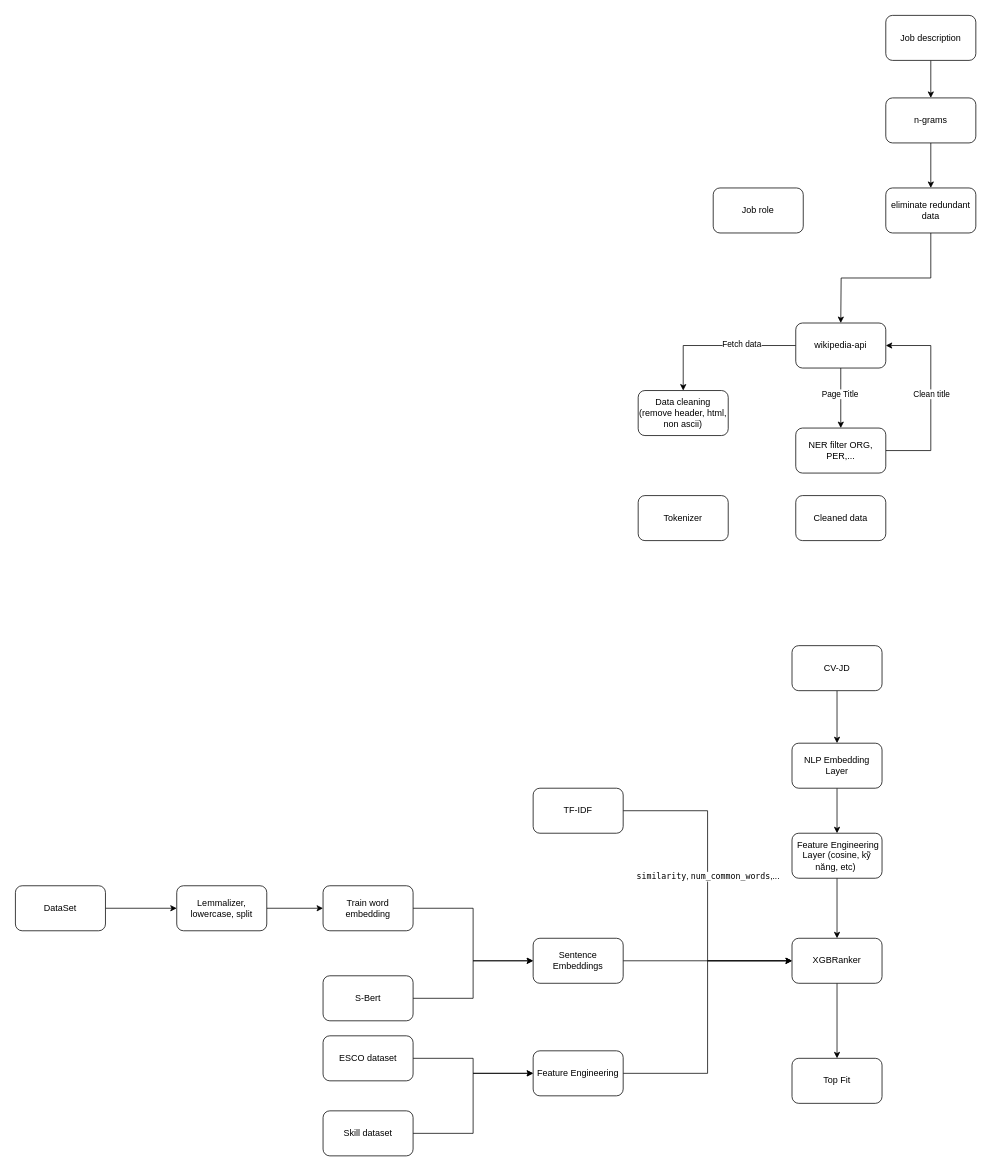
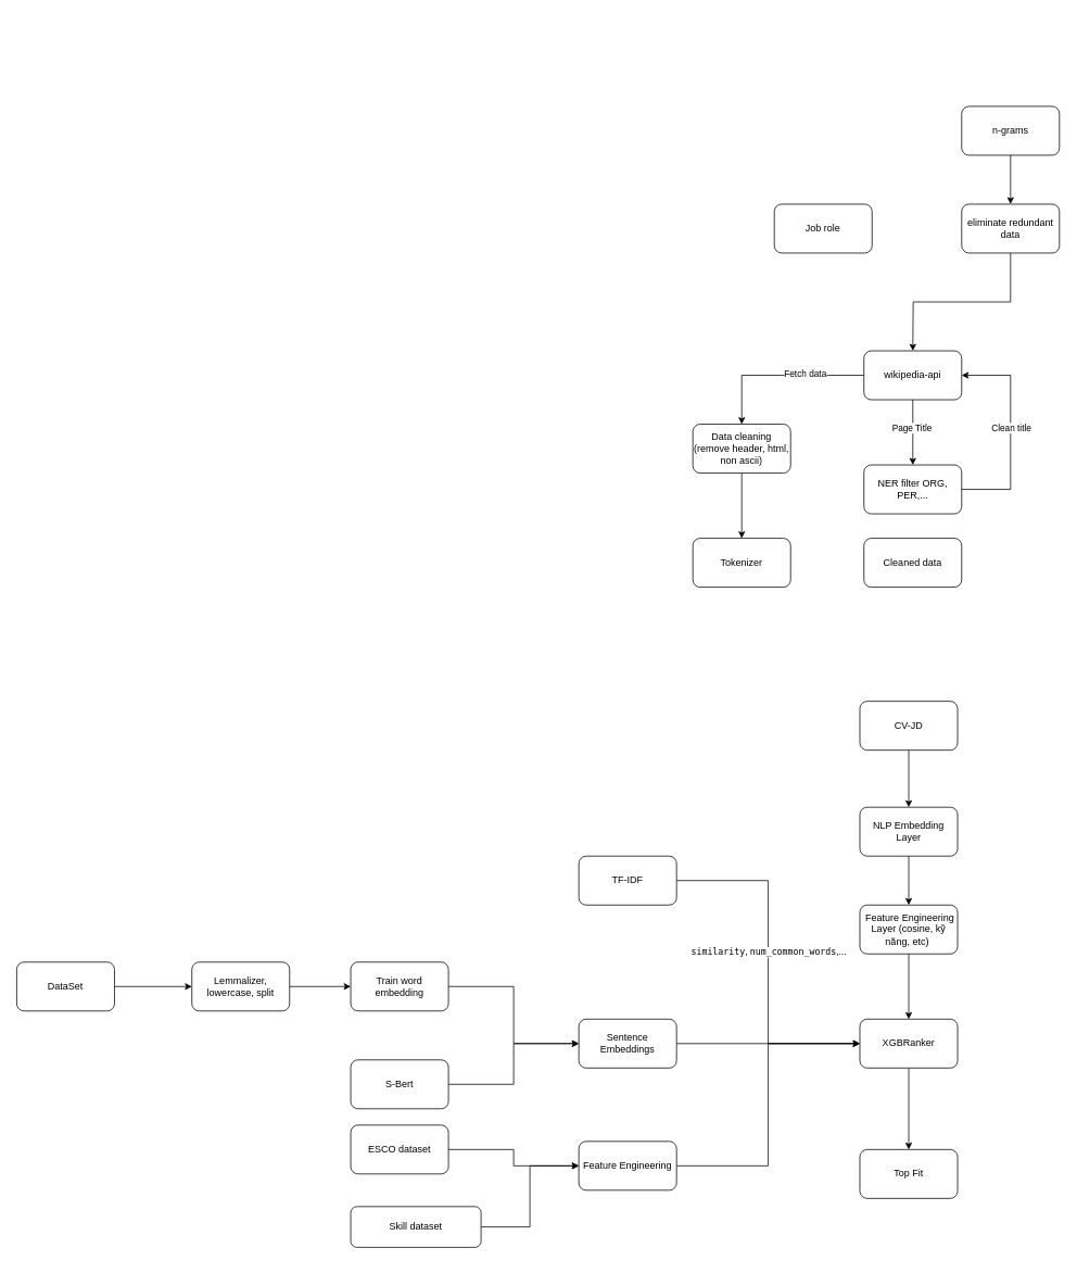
  <mxCell id="0" />
  <mxCell id="1" parent="0" />
  <mxCell id="2" style="edgeStyle=orthogonalEdgeStyle;rounded=0;orthogonalLoop=1;jettySize=auto;html=1;exitX=0.5;exitY=1;exitDx=0;exitDy=0;entryX=0.5;entryY=0;entryDx=0;entryDy=0;" parent="1" source="6" target="9" edge="1"><mxGeometry relative="1" as="geometry" /></mxCell>
  <mxCell id="3" value="Page Title" style="edgeLabel;html=1;align=center;verticalAlign=middle;resizable=0;points=[];" parent="2" vertex="1" connectable="0"><mxGeometry x="-0.143" y="-2" relative="1" as="geometry"><mxPoint as="offset" /></mxGeometry></mxCell>
  <mxCell id="4" style="edgeStyle=orthogonalEdgeStyle;rounded=0;orthogonalLoop=1;jettySize=auto;html=1;exitX=0;exitY=0.5;exitDx=0;exitDy=0;entryX=0.5;entryY=0;entryDx=0;entryDy=0;" parent="1" source="6" target="11" edge="1"><mxGeometry relative="1" as="geometry" /></mxCell>
  <mxCell id="5" value="Fetch data" style="edgeLabel;html=1;align=center;verticalAlign=middle;resizable=0;points=[];" parent="4" vertex="1" connectable="0"><mxGeometry x="-0.301" y="-2" relative="1" as="geometry"><mxPoint as="offset" /></mxGeometry></mxCell>
  <mxCell id="6" value="wikipedia-api" style="rounded=1;whiteSpace=wrap;html=1;" parent="1" vertex="1"><mxGeometry x="1060" y="430" width="120" height="60" as="geometry" /></mxCell>
  <mxCell id="7" style="edgeStyle=orthogonalEdgeStyle;rounded=0;orthogonalLoop=1;jettySize=auto;html=1;exitX=1;exitY=0.5;exitDx=0;exitDy=0;entryX=1;entryY=0.5;entryDx=0;entryDy=0;" parent="1" source="9" target="6" edge="1"><mxGeometry relative="1" as="geometry"><Array as="points"><mxPoint x="1240" y="600" /><mxPoint x="1240" y="460" /></Array></mxGeometry></mxCell>
  <mxCell id="8" value="Clean title" style="edgeLabel;html=1;align=center;verticalAlign=middle;resizable=0;points=[];" parent="7" vertex="1" connectable="0"><mxGeometry x="0.045" relative="1" as="geometry"><mxPoint as="offset" /></mxGeometry></mxCell>
  <mxCell id="9" value="NER filter ORG, PER,..." style="rounded=1;whiteSpace=wrap;html=1;" parent="1" vertex="1"><mxGeometry x="1060" y="570" width="120" height="60" as="geometry" /></mxCell>
+ <mxCell id="10" style="edgeStyle=orthogonalEdgeStyle;rounded=0;orthogonalLoop=1;jettySize=auto;html=1;exitX=0.5;exitY=1;exitDx=0;exitDy=0;entryX=0.5;entryY=0;entryDx=0;entryDy=0;" parent="1" source="11" target="12" edge="1"><mxGeometry relative="1" as="geometry" /></mxCell>
  <mxCell id="11" value="Data cleaning (remove header, html, non ascii)" style="rounded=1;whiteSpace=wrap;html=1;" parent="1" vertex="1"><mxGeometry x="850" y="520" width="120" height="60" as="geometry" /></mxCell>
  <mxCell id="12" value="Tokenizer" style="rounded=1;whiteSpace=wrap;html=1;" parent="1" vertex="1"><mxGeometry x="850" y="660" width="120" height="60" as="geometry" /></mxCell>
  <mxCell id="13" value="Job role" style="rounded=1;whiteSpace=wrap;html=1;" parent="1" vertex="1"><mxGeometry x="950" y="250" width="120" height="60" as="geometry" /></mxCell>
  <mxCell id="14" style="edgeStyle=orthogonalEdgeStyle;rounded=0;orthogonalLoop=1;jettySize=auto;html=1;exitX=0.5;exitY=1;exitDx=0;exitDy=0;entryX=0.5;entryY=0;entryDx=0;entryDy=0;" parent="1" source="15" target="40" edge="1"><mxGeometry relative="1" as="geometry" /></mxCell>
  <mxCell id="15" value="XGBRanker" style="rounded=1;whiteSpace=wrap;html=1;" parent="1" vertex="1"><mxGeometry x="1055" y="1250" width="120" height="60" as="geometry" /></mxCell>
  <mxCell id="16" style="edgeStyle=orthogonalEdgeStyle;rounded=0;orthogonalLoop=1;jettySize=auto;html=1;exitX=1;exitY=0.5;exitDx=0;exitDy=0;entryX=0;entryY=0.5;entryDx=0;entryDy=0;" parent="1" source="18" target="15" edge="1"><mxGeometry relative="1" as="geometry" /></mxCell>
  <mxCell id="17" value="&lt;code data-end=&quot;1006&quot; data-start=&quot;994&quot;&gt;similarity&lt;/code&gt;, &lt;code data-end=&quot;1026&quot; data-start=&quot;1008&quot;&gt;num_common_words&lt;/code&gt;,..." style="edgeLabel;html=1;align=center;verticalAlign=middle;resizable=0;points=[];" parent="16" vertex="1" connectable="0"><mxGeometry x="-0.059" relative="1" as="geometry"><mxPoint as="offset" /></mxGeometry></mxCell>
  <mxCell id="18" value="TF-IDF" style="rounded=1;whiteSpace=wrap;html=1;" parent="1" vertex="1"><mxGeometry x="710" y="1050" width="120" height="60" as="geometry" /></mxCell>
  <mxCell id="19" style="edgeStyle=orthogonalEdgeStyle;rounded=0;orthogonalLoop=1;jettySize=auto;html=1;exitX=1;exitY=0.5;exitDx=0;exitDy=0;" parent="1" source="20" target="15" edge="1"><mxGeometry relative="1" as="geometry" /></mxCell>
  <mxCell id="20" value="Sentence Embeddings" style="rounded=1;whiteSpace=wrap;html=1;" parent="1" vertex="1"><mxGeometry x="710" y="1250" width="120" height="60" as="geometry" /></mxCell>
  <mxCell id="21" style="edgeStyle=orthogonalEdgeStyle;rounded=0;orthogonalLoop=1;jettySize=auto;html=1;exitX=1;exitY=0.5;exitDx=0;exitDy=0;entryX=0;entryY=0.5;entryDx=0;entryDy=0;" parent="1" source="22" target="15" edge="1"><mxGeometry relative="1" as="geometry" /></mxCell>
  <mxCell id="22" value="Feature Engineering" style="rounded=1;whiteSpace=wrap;html=1;" parent="1" vertex="1"><mxGeometry x="710" y="1400" width="120" height="60" as="geometry" /></mxCell>
  <mxCell id="23" style="edgeStyle=orthogonalEdgeStyle;rounded=0;orthogonalLoop=1;jettySize=auto;html=1;exitX=1;exitY=0.5;exitDx=0;exitDy=0;entryX=0;entryY=0.5;entryDx=0;entryDy=0;" parent="1" source="24" target="26" edge="1"><mxGeometry relative="1" as="geometry" /></mxCell>
  <mxCell id="24" value="DataSet" style="rounded=1;whiteSpace=wrap;html=1;" parent="1" vertex="1"><mxGeometry x="20" y="1180" width="120" height="60" as="geometry" /></mxCell>
  <mxCell id="25" style="edgeStyle=orthogonalEdgeStyle;rounded=0;orthogonalLoop=1;jettySize=auto;html=1;exitX=1;exitY=0.5;exitDx=0;exitDy=0;entryX=0;entryY=0.5;entryDx=0;entryDy=0;" parent="1" source="26" target="28" edge="1"><mxGeometry relative="1" as="geometry" /></mxCell>
  <mxCell id="26" value="Lemmalizer, lowercase, split" style="rounded=1;whiteSpace=wrap;html=1;" parent="1" vertex="1"><mxGeometry x="235" y="1180" width="120" height="60" as="geometry" /></mxCell>
  <mxCell id="27" style="edgeStyle=orthogonalEdgeStyle;rounded=0;orthogonalLoop=1;jettySize=auto;html=1;exitX=1;exitY=0.5;exitDx=0;exitDy=0;entryX=0;entryY=0.5;entryDx=0;entryDy=0;" parent="1" source="28" target="20" edge="1"><mxGeometry relative="1" as="geometry" /></mxCell>
  <mxCell id="28" value="Train word embedding" style="rounded=1;whiteSpace=wrap;html=1;" parent="1" vertex="1"><mxGeometry x="430" y="1180" width="120" height="60" as="geometry" /></mxCell>
  <mxCell id="29" style="edgeStyle=orthogonalEdgeStyle;rounded=0;orthogonalLoop=1;jettySize=auto;html=1;exitX=1;exitY=0.5;exitDx=0;exitDy=0;entryX=0;entryY=0.5;entryDx=0;entryDy=0;" parent="1" source="30" target="20" edge="1"><mxGeometry relative="1" as="geometry" /></mxCell>
  <mxCell id="30" value="S-Bert" style="rounded=1;whiteSpace=wrap;html=1;" parent="1" vertex="1"><mxGeometry x="430" y="1300" width="120" height="60" as="geometry" /></mxCell>
  <mxCell id="31" value="Cleaned data" style="rounded=1;whiteSpace=wrap;html=1;" parent="1" vertex="1"><mxGeometry x="1060" y="660" width="120" height="60" as="geometry" /></mxCell>
- <mxCell id="32" style="edgeStyle=orthogonalEdgeStyle;rounded=0;orthogonalLoop=1;jettySize=auto;html=1;exitX=0.5;exitY=1;exitDx=0;exitDy=0;entryX=0.5;entryY=0;entryDx=0;entryDy=0;" parent="1" source="33" target="35" edge="1"><mxGeometry relative="1" as="geometry" /></mxCell>
- <mxCell id="33" value="Job description" style="rounded=1;whiteSpace=wrap;html=1;" parent="1" vertex="1"><mxGeometry x="1180" y="20" width="120" height="60" as="geometry" /></mxCell>
  <mxCell id="34" style="edgeStyle=orthogonalEdgeStyle;rounded=0;orthogonalLoop=1;jettySize=auto;html=1;exitX=0.5;exitY=1;exitDx=0;exitDy=0;" parent="1" source="35" target="37" edge="1"><mxGeometry relative="1" as="geometry" /></mxCell>
  <mxCell id="35" value="n-grams" style="rounded=1;whiteSpace=wrap;html=1;" parent="1" vertex="1"><mxGeometry x="1180" y="130" width="120" height="60" as="geometry" /></mxCell>
  <mxCell id="36" style="edgeStyle=orthogonalEdgeStyle;rounded=0;orthogonalLoop=1;jettySize=auto;html=1;exitX=0.5;exitY=1;exitDx=0;exitDy=0;" parent="1" source="37" edge="1"><mxGeometry relative="1" as="geometry"><mxPoint x="1120" y="430" as="targetPoint" /></mxGeometry></mxCell>
  <mxCell id="37" value="eliminate redundant data" style="rounded=1;whiteSpace=wrap;html=1;" parent="1" vertex="1"><mxGeometry x="1180" y="250" width="120" height="60" as="geometry" /></mxCell>
  <mxCell id="38" style="edgeStyle=orthogonalEdgeStyle;rounded=0;orthogonalLoop=1;jettySize=auto;html=1;exitX=0.5;exitY=1;exitDx=0;exitDy=0;entryX=0.5;entryY=0;entryDx=0;entryDy=0;" parent="1" source="39" target="42" edge="1"><mxGeometry relative="1" as="geometry" /></mxCell>
  <mxCell id="39" value="CV-JD" style="rounded=1;whiteSpace=wrap;html=1;" parent="1" vertex="1"><mxGeometry x="1055" y="860" width="120" height="60" as="geometry" /></mxCell>
  <mxCell id="40" value="Top Fit" style="rounded=1;whiteSpace=wrap;html=1;" parent="1" vertex="1"><mxGeometry x="1055" y="1410" width="120" height="60" as="geometry" /></mxCell>
  <mxCell id="41" style="edgeStyle=orthogonalEdgeStyle;rounded=0;orthogonalLoop=1;jettySize=auto;html=1;exitX=0.5;exitY=1;exitDx=0;exitDy=0;entryX=0.5;entryY=0;entryDx=0;entryDy=0;" parent="1" source="42" target="44" edge="1"><mxGeometry relative="1" as="geometry" /></mxCell>
  <mxCell id="42" value="NLP Embedding Layer" style="rounded=1;whiteSpace=wrap;html=1;" parent="1" vertex="1"><mxGeometry x="1055" y="990" width="120" height="60" as="geometry" /></mxCell>
  <mxCell id="43" style="edgeStyle=orthogonalEdgeStyle;rounded=0;orthogonalLoop=1;jettySize=auto;html=1;exitX=0.5;exitY=1;exitDx=0;exitDy=0;entryX=0.5;entryY=0;entryDx=0;entryDy=0;" parent="1" source="44" target="15" edge="1"><mxGeometry relative="1" as="geometry" /></mxCell>
  <mxCell id="44" value="&amp;nbsp;Feature Engineering Layer (cosine, kỹ năng, etc)&amp;nbsp;" style="rounded=1;whiteSpace=wrap;html=1;" parent="1" vertex="1"><mxGeometry x="1055" y="1110" width="120" height="60" as="geometry" /></mxCell>
  <mxCell id="45" style="edgeStyle=orthogonalEdgeStyle;rounded=0;orthogonalLoop=1;jettySize=auto;html=1;exitX=1;exitY=0.5;exitDx=0;exitDy=0;entryX=0;entryY=0.5;entryDx=0;entryDy=0;" edge="1" parent="1" source="46" target="22"><mxGeometry relative="1" as="geometry" /></mxCell>
  <mxCell id="46" value="ESCO dataset" style="rounded=1;whiteSpace=wrap;html=1;" vertex="1" parent="1"><mxGeometry x="430" y="1380" width="120" height="60" as="geometry" /></mxCell>
  <mxCell id="47" style="edgeStyle=orthogonalEdgeStyle;rounded=0;orthogonalLoop=1;jettySize=auto;html=1;exitX=1;exitY=0.5;exitDx=0;exitDy=0;entryX=0;entryY=0.5;entryDx=0;entryDy=0;" edge="1" parent="1" source="48" target="22"><mxGeometry relative="1" as="geometry" /></mxCell>
- <mxCell id="48" value="Skill dataset" style="rounded=1;whiteSpace=wrap;html=1;" vertex="1" parent="1"><mxGeometry x="430" y="1480" width="120" height="60" as="geometry" /></mxCell>
+ <mxCell id="48" value="Skill dataset" style="rounded=1;whiteSpace=wrap;html=1;" vertex="1" parent="1"><mxGeometry x="430" y="1480" width="160" height="50" as="geometry" /></mxCell>
